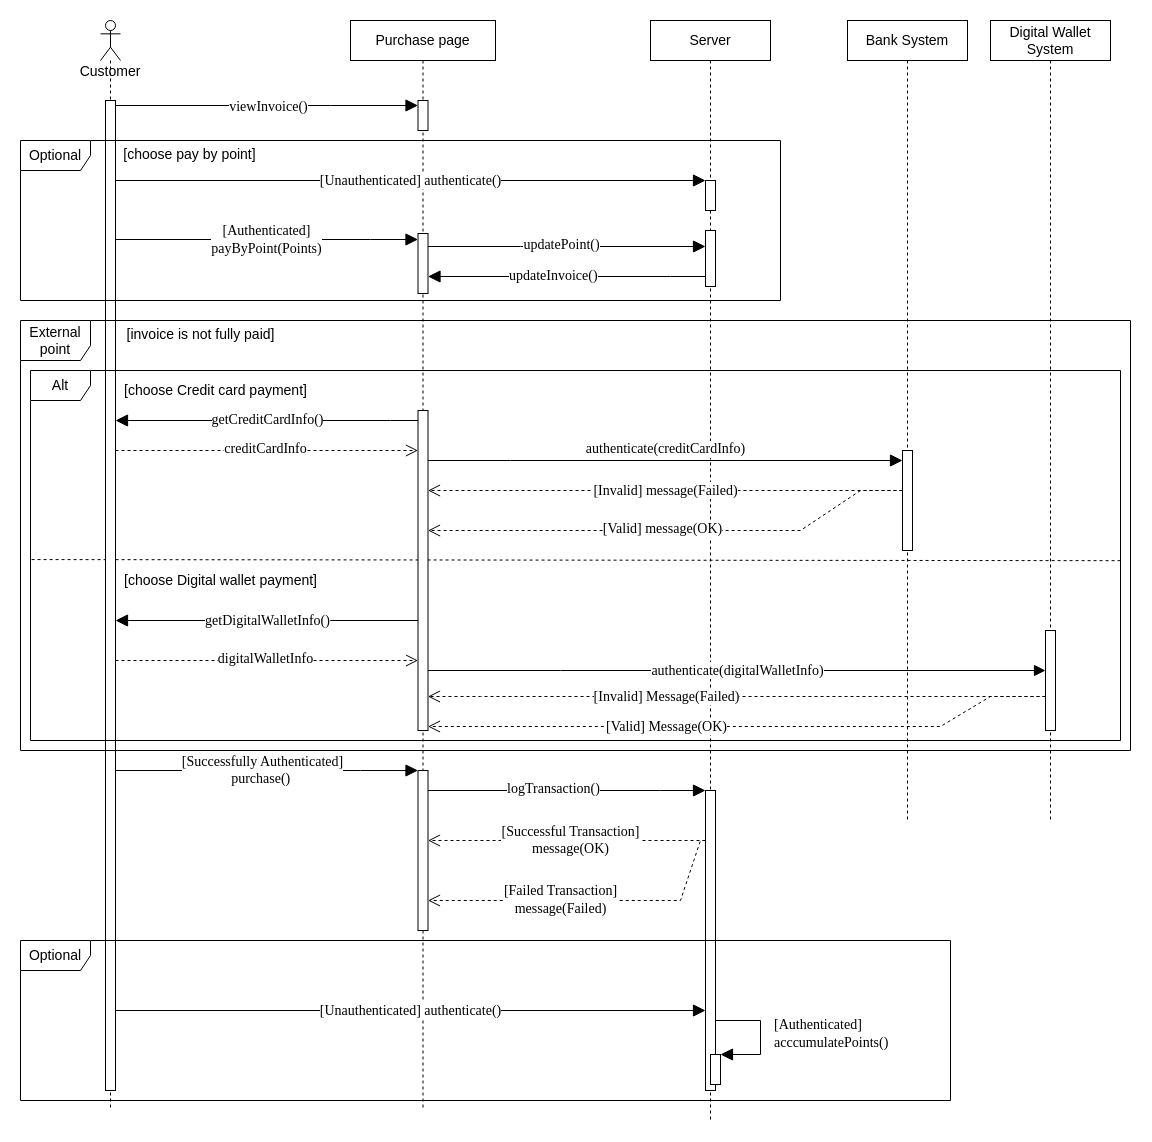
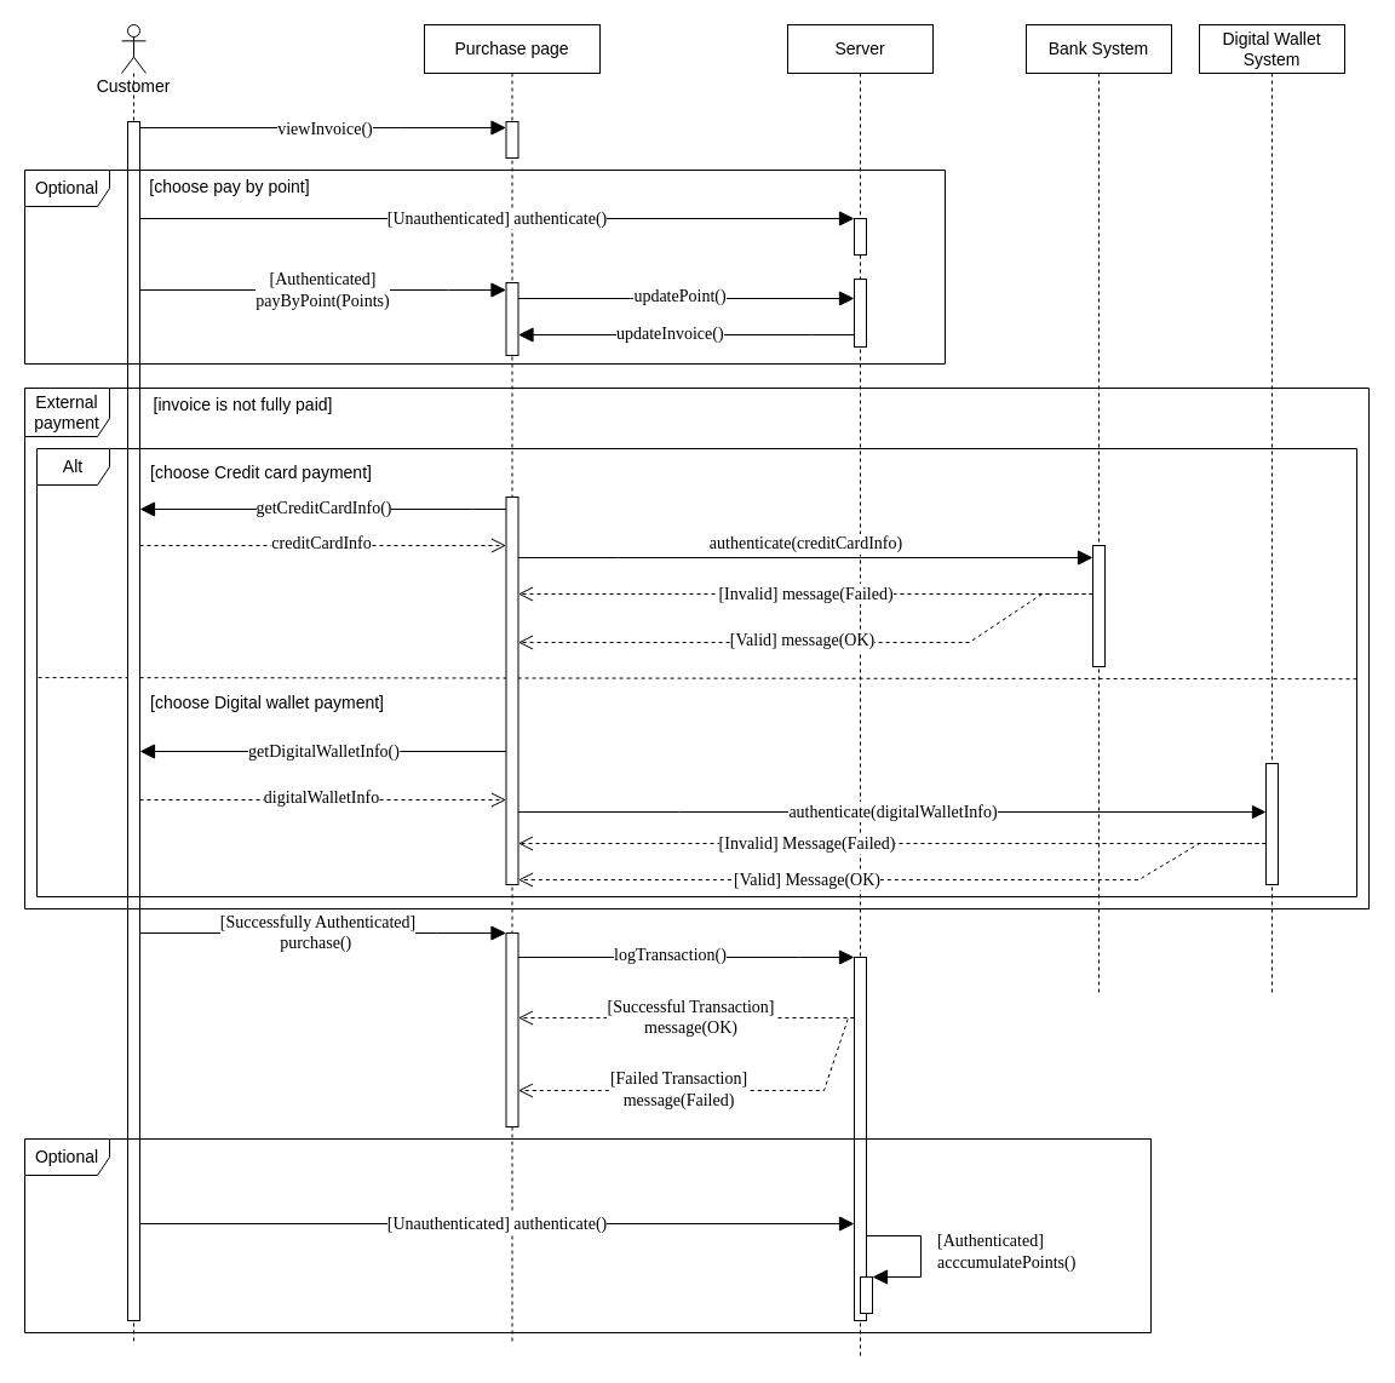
  <mxCell id="0" />
  <mxCell id="1" parent="0" />
  <mxCell id="2" value="Server" style="shape=umlLifeline;perimeter=lifelinePerimeter;whiteSpace=wrap;html=1;container=1;collapsible=0;recursiveResize=0;outlineConnect=0;fontSize=14;" parent="1" vertex="1"><mxGeometry x="650" width="120" height="1100" as="geometry" y="20" /></mxCell>
  <mxCell id="3" value="" style="html=1;points=[];perimeter=orthogonalPerimeter;fontSize=14;" parent="2" vertex="1"><mxGeometry x="55" y="160" width="10" height="30" as="geometry" /></mxCell>
  <mxCell id="4" value="" style="html=1;points=[];perimeter=orthogonalPerimeter;fontSize=14;" parent="2" vertex="1"><mxGeometry x="55" y="770" width="10" height="300" as="geometry" /></mxCell>
  <mxCell id="5" value="" style="html=1;points=[];perimeter=orthogonalPerimeter;fontSize=14;" parent="2" vertex="1"><mxGeometry x="60" y="1034" width="10" height="30" as="geometry" /></mxCell>
  <mxCell id="6" value="&lt;span style=&quot;text-align: center; font-size: 14px;&quot;&gt;&lt;font face=&quot;Lucida Console&quot; style=&quot;font-size: 14px;&quot;&gt;[Authenticated]&lt;br style=&quot;font-size: 14px;&quot;&gt;acccumulatePoints()&lt;/font&gt;&lt;/span&gt;" style="edgeStyle=orthogonalEdgeStyle;html=1;align=left;spacingLeft=2;endArrow=block;rounded=0;fontSize=14;endSize=10;" parent="2" source="4" target="5" edge="1"><mxGeometry x="-0.043" y="10" relative="1" as="geometry"><mxPoint x="65" y="1010" as="sourcePoint" /><Array as="points"><mxPoint x="110" y="1000" /><mxPoint x="110" y="1034" /></Array><mxPoint y="1" as="offset" /></mxGeometry></mxCell>
  <mxCell id="7" value="" style="html=1;points=[];perimeter=orthogonalPerimeter;fontSize=14;" parent="2" vertex="1"><mxGeometry x="55" y="210" width="10" height="56" as="geometry" /></mxCell>
  <mxCell id="8" value="&lt;span style=&quot;font-family: &amp;quot;lucida console&amp;quot;; font-size: 14px;&quot;&gt;[Invalid] Message(Failed)&lt;/span&gt;" style="edgeStyle=none;rounded=0;orthogonalLoop=1;jettySize=auto;html=1;startArrow=none;startFill=0;endArrow=open;endFill=0;dashed=1;fontSize=14;endSize=10;" parent="1" edge="1"><mxGeometry x="0.227" relative="1" as="geometry"><mxPoint x="1045" y="696" as="sourcePoint" /><mxPoint x="427.5" y="696" as="targetPoint" /><Array as="points"><mxPoint x="480" y="696" /></Array><mxPoint as="offset" /></mxGeometry></mxCell>
  <mxCell id="9" value="&lt;span style=&quot;font-family: &amp;quot;lucida console&amp;quot;; font-size: 14px;&quot;&gt;[Valid] Message(OK)&lt;/span&gt;" style="edgeStyle=none;rounded=0;orthogonalLoop=1;jettySize=auto;html=1;startArrow=none;startFill=0;endArrow=open;endFill=0;dashed=1;fontSize=14;endSize=10;" parent="1" edge="1"><mxGeometry x="0.237" relative="1" as="geometry"><mxPoint x="1045" y="696" as="sourcePoint" /><mxPoint x="427.5" y="726" as="targetPoint" /><Array as="points"><mxPoint x="990" y="696" /><mxPoint x="940" y="726" /></Array><mxPoint as="offset" /></mxGeometry></mxCell>
  <mxCell id="10" value="&lt;span style=&quot;background-color: rgb(255, 255, 255); font-size: 14px;&quot;&gt;[choose Digital wallet payment]&lt;/span&gt;" style="text;html=1;align=center;verticalAlign=middle;resizable=0;points=[];autosize=1;strokeColor=none;fontSize=14;" parent="1" vertex="1"><mxGeometry x="115" y="570" width="210" height="20" as="geometry" /></mxCell>
  <mxCell id="11" value="" style="endArrow=none;dashed=1;html=1;strokeWidth=1;fontSize=14;endSize=10;rounded=0;entryX=1;entryY=0.514;entryDx=0;entryDy=0;entryPerimeter=0;exitX=0.001;exitY=0.511;exitDx=0;exitDy=0;exitPerimeter=0;" parent="1" source="44" target="44" edge="1"><mxGeometry width="50" height="50" relative="1" as="geometry"><mxPoint x="17" y="570" as="sourcePoint" /><mxPoint x="1330" y="550" as="targetPoint" /><Array as="points" /></mxGeometry></mxCell>
  <mxCell id="12" value="creditCardInfo" style="html=1;verticalAlign=bottom;endArrow=open;dashed=1;endSize=10;fontSize=14;fontFamily=Lucida Console;" parent="1" target="18" edge="1"><mxGeometry x="-0.009" y="-10" relative="1" as="geometry"><mxPoint x="115" y="450" as="sourcePoint" /><mxPoint x="407.5" y="450" as="targetPoint" /><Array as="points"><mxPoint x="340" y="450" /></Array><mxPoint as="offset" /></mxGeometry></mxCell>
  <mxCell id="13" value="&lt;span style=&quot;font-family: &amp;quot;lucida console&amp;quot; ; font-size: 14px&quot;&gt;digitalWalletInfo&lt;/span&gt;" style="html=1;verticalAlign=bottom;endArrow=open;dashed=1;endSize=10;strokeWidth=1;fontSize=14;" parent="1" target="18" edge="1"><mxGeometry x="-0.009" y="-10" relative="1" as="geometry"><mxPoint x="115" y="660" as="sourcePoint" /><mxPoint x="400" y="640" as="targetPoint" /><Array as="points"><mxPoint x="350" y="660" /></Array><mxPoint as="offset" /></mxGeometry></mxCell>
  <mxCell id="14" value="authenticate(creditCardInfo)" style="html=1;verticalAlign=bottom;endArrow=block;rounded=0;fontSize=14;fontFamily=Lucida Console;endSize=10;" parent="1" source="18" target="27" edge="1"><mxGeometry width="80" relative="1" as="geometry"><mxPoint x="420" y="464" as="sourcePoint" /><mxPoint x="770" y="490" as="targetPoint" /><Array as="points"><mxPoint x="510" y="460" /></Array></mxGeometry></mxCell>
  <mxCell id="15" value="&lt;span style=&quot;font-family: &amp;quot;lucida console&amp;quot;; font-size: 14px;&quot;&gt;getDigitalWalletInfo()&lt;/span&gt;" style="rounded=0;orthogonalLoop=1;jettySize=auto;html=1;startArrow=none;startFill=0;endArrow=block;endFill=1;fontSize=14;endSize=10;" parent="1" source="18" edge="1"><mxGeometry relative="1" as="geometry"><mxPoint x="115" y="620" as="targetPoint" /><mxPoint x="420" y="610" as="sourcePoint" /><Array as="points"><mxPoint x="330" y="620" /></Array></mxGeometry></mxCell>
  <mxCell id="16" value="Purchase page" style="shape=umlLifeline;perimeter=lifelinePerimeter;whiteSpace=wrap;html=1;container=1;collapsible=0;recursiveResize=0;outlineConnect=0;fontSize=14;" parent="1" vertex="1"><mxGeometry x="350" width="145" height="1090" as="geometry" y="20" /></mxCell>
  <mxCell id="17" value="" style="html=1;points=[];perimeter=orthogonalPerimeter;fontSize=14;" parent="16" vertex="1"><mxGeometry x="67.5" y="80" width="10" height="30" as="geometry" /></mxCell>
  <mxCell id="18" value="" style="html=1;points=[];perimeter=orthogonalPerimeter;fontSize=14;" parent="16" vertex="1"><mxGeometry x="67.5" y="390" width="10" height="320" as="geometry" /></mxCell>
  <mxCell id="19" value="" style="html=1;points=[];perimeter=orthogonalPerimeter;fontSize=14;" parent="16" vertex="1"><mxGeometry x="67.5" y="213" width="10" height="60" as="geometry" /></mxCell>
  <mxCell id="20" value="" style="html=1;points=[];perimeter=orthogonalPerimeter;fontSize=14;" parent="16" vertex="1"><mxGeometry x="67.5" y="750" width="10" height="160" as="geometry" /></mxCell>
  <mxCell id="21" value="[&lt;span style=&quot;background-color: rgb(255, 255, 255); font-size: 14px;&quot;&gt;choose Credit card payment]&lt;/span&gt;" style="text;html=1;align=center;verticalAlign=middle;resizable=0;points=[];autosize=1;strokeColor=none;fontSize=14;" parent="1" vertex="1"><mxGeometry x="115" y="380" width="200" height="20" as="geometry" /></mxCell>
  <mxCell id="22" value="&lt;font face=&quot;Lucida Console&quot; style=&quot;font-size: 14px;&quot;&gt;viewInvoice()&lt;/font&gt;" style="rounded=0;orthogonalLoop=1;jettySize=auto;html=1;endArrow=block;endFill=1;startArrow=none;startFill=0;fontSize=14;endSize=10;" parent="1" source="34" target="17" edge="1"><mxGeometry x="0.009" y="-1" relative="1" as="geometry"><mxPoint x="380" y="110" as="targetPoint" /><mxPoint x="140" y="105" as="sourcePoint" /><mxPoint as="offset" /><Array as="points"><mxPoint x="330" y="105" /></Array></mxGeometry></mxCell>
  <mxCell id="23" value="[Successfully Authenticated]&lt;br style=&quot;font-size: 14px;&quot;&gt;purchase()&amp;nbsp;" style="edgeStyle=none;rounded=0;orthogonalLoop=1;jettySize=auto;html=1;startArrow=none;startFill=0;endArrow=block;endFill=1;fontSize=14;endSize=10;fontFamily=Lucida Console;" parent="1" target="20" edge="1"><mxGeometry x="-0.027" relative="1" as="geometry"><mxPoint x="115" y="770" as="sourcePoint" /><mxPoint x="440" y="720" as="targetPoint" /><Array as="points"><mxPoint x="360" y="770" /></Array><mxPoint as="offset" /></mxGeometry></mxCell>
  <mxCell id="24" value="&lt;span style=&quot;font-family: &amp;quot;lucida console&amp;quot;; font-size: 14px;&quot;&gt;[Authenticated]&lt;/span&gt;&lt;br style=&quot;font-family: &amp;quot;lucida console&amp;quot;; font-size: 14px;&quot;&gt;&lt;span style=&quot;font-family: &amp;quot;lucida console&amp;quot;; font-size: 14px;&quot;&gt;payByPoint(Points)&lt;/span&gt;" style="edgeStyle=none;rounded=0;orthogonalLoop=1;jettySize=auto;html=1;fontSize=14;endArrow=block;endFill=1;endSize=10;" parent="1" target="19" edge="1"><mxGeometry relative="1" as="geometry"><Array as="points"><mxPoint x="370" y="239" /></Array><mxPoint x="423" y="239" as="targetPoint" /><mxPoint x="115" y="239" as="sourcePoint" /></mxGeometry></mxCell>
  <mxCell id="25" value="Customer" style="shape=umlLifeline;participant=umlActor;perimeter=lifelinePerimeter;whiteSpace=wrap;html=1;container=1;collapsible=0;recursiveResize=0;verticalAlign=top;spacingTop=36;outlineConnect=0;fontSize=14;" parent="1" vertex="1"><mxGeometry x="100" width="20" height="1090" as="geometry" y="20" /></mxCell>
  <mxCell id="26" value="Bank System" style="shape=umlLifeline;perimeter=lifelinePerimeter;whiteSpace=wrap;html=1;container=1;collapsible=0;recursiveResize=0;outlineConnect=0;fontSize=14;" parent="1" vertex="1"><mxGeometry x="847" width="120" height="800" as="geometry" y="20" /></mxCell>
  <mxCell id="27" value="" style="html=1;points=[];perimeter=orthogonalPerimeter;fontSize=14;" parent="26" vertex="1"><mxGeometry x="55" y="430" width="10" height="100" as="geometry" /></mxCell>
  <mxCell id="28" value="Digital Wallet System" style="shape=umlLifeline;perimeter=lifelinePerimeter;whiteSpace=wrap;html=1;container=1;collapsible=0;recursiveResize=0;outlineConnect=0;fontSize=14;" parent="1" vertex="1"><mxGeometry x="990" width="120" height="800" as="geometry" y="20" /></mxCell>
  <mxCell id="29" value="" style="html=1;points=[];perimeter=orthogonalPerimeter;fontSize=14;" parent="28" vertex="1"><mxGeometry x="55" y="610" width="10" height="100" as="geometry" /></mxCell>
  <mxCell id="30" value="[choose pay by point]" style="text;html=1;align=center;verticalAlign=middle;resizable=0;points=[];autosize=1;strokeColor=none;fillColor=none;fontSize=14;" parent="1" vertex="1"><mxGeometry x="114" y="144" width="150" height="20" as="geometry" /></mxCell>
  <mxCell id="31" value="&lt;span style=&quot;font-family: &amp;quot;lucida console&amp;quot;; font-size: 14px;&quot;&gt;[Invalid]&amp;nbsp;&lt;/span&gt;&lt;span style=&quot;font-family: &amp;quot;lucida console&amp;quot;; font-size: 14px;&quot;&gt;message(Failed)&lt;/span&gt;" style="rounded=0;orthogonalLoop=1;jettySize=auto;html=1;dashed=1;endArrow=open;endFill=0;fontSize=14;endSize=10;" parent="1" source="27" target="18" edge="1"><mxGeometry relative="1" as="geometry"><mxPoint x="750" y="470" as="sourcePoint" /><mxPoint x="480" y="470" as="targetPoint" /><Array as="points"><mxPoint x="660" y="490" /></Array></mxGeometry></mxCell>
  <mxCell id="32" value="&lt;span style=&quot;font-family: &amp;#34;lucida console&amp;#34;&quot;&gt;[Failed Transaction]&lt;/span&gt;&lt;br style=&quot;font-family: &amp;#34;lucida console&amp;#34;&quot;&gt;&lt;span style=&quot;font-family: &amp;#34;lucida console&amp;#34;&quot;&gt;message(Failed)&lt;/span&gt;&lt;font face=&quot;Lucida Console&quot; style=&quot;font-size: 14px&quot;&gt;&lt;br&gt;&lt;/font&gt;" style="html=1;verticalAlign=bottom;endArrow=open;dashed=1;endSize=10;rounded=0;fontSize=14;" parent="1" source="4" target="20" edge="1"><mxGeometry x="0.174" y="20" relative="1" as="geometry"><mxPoint x="1260" y="870" as="sourcePoint" /><mxPoint x="490" y="830" as="targetPoint" /><Array as="points"><mxPoint x="700" y="840" /><mxPoint x="680" y="900" /></Array><mxPoint as="offset" /></mxGeometry></mxCell>
  <mxCell id="33" value="&lt;font face=&quot;Lucida Console&quot; style=&quot;font-size: 14px;&quot;&gt;logTransaction()&lt;/font&gt;" style="html=1;verticalAlign=bottom;endArrow=block;rounded=0;fontSize=14;endSize=10;" parent="1" source="20" target="4" edge="1"><mxGeometry x="-0.097" y="-10" width="80" relative="1" as="geometry"><mxPoint x="490" y="790" as="sourcePoint" /><mxPoint x="1270" y="700" as="targetPoint" /><Array as="points"><mxPoint x="660" y="790" /></Array><mxPoint as="offset" /></mxGeometry></mxCell>
  <mxCell id="34" value="" style="html=1;points=[];perimeter=orthogonalPerimeter;fontSize=14;" parent="1" vertex="1"><mxGeometry x="105" y="100" width="10" height="990" as="geometry" /></mxCell>
  <mxCell id="35" value="&lt;span style=&quot;font-family: &amp;quot;lucida console&amp;quot;; font-size: 14px;&quot;&gt;[Valid] message(OK)&lt;/span&gt;" style="html=1;verticalAlign=bottom;endArrow=open;dashed=1;endSize=10;fontSize=14;rounded=0;" parent="1" source="27" target="18" edge="1"><mxGeometry x="0.035" y="10" relative="1" as="geometry"><mxPoint x="763" y="530" as="sourcePoint" /><mxPoint x="490" y="520" as="targetPoint" /><Array as="points"><mxPoint x="860" y="490" /><mxPoint x="800" y="530" /></Array><mxPoint as="offset" /></mxGeometry></mxCell>
  <mxCell id="36" value="&lt;span style=&quot;color: rgb(0 , 0 , 0) ; font-family: &amp;quot;lucida console&amp;quot; ; font-size: 14px ; font-style: normal ; font-weight: 400 ; letter-spacing: normal ; text-align: center ; text-indent: 0px ; text-transform: none ; word-spacing: 0px ; display: inline ; float: none&quot;&gt;authenticate(digitalWalletInfo)&lt;/span&gt;" style="edgeStyle=none;rounded=0;orthogonalLoop=1;jettySize=auto;html=1;startArrow=none;startFill=0;endArrow=block;endFill=1;fontSize=14;endSize=9;spacing=2;" parent="1" source="18" target="29" edge="1"><mxGeometry relative="1" as="geometry"><mxPoint x="490" y="630" as="sourcePoint" /><mxPoint x="970" y="590" as="targetPoint" /><Array as="points"><mxPoint x="560" y="670" /></Array></mxGeometry></mxCell>
  <mxCell id="37" value="[Successful Transaction]&lt;br&gt;message(OK)" style="html=1;verticalAlign=bottom;endArrow=open;dashed=1;endSize=10;fontFamily=Lucida Console;strokeWidth=1;fontSize=14;" parent="1" source="4" target="20" edge="1"><mxGeometry x="-0.027" y="20" relative="1" as="geometry"><mxPoint x="1220" y="820" as="sourcePoint" /><mxPoint x="570" y="820" as="targetPoint" /><Array as="points"><mxPoint x="580" y="840" /></Array><mxPoint as="offset" /></mxGeometry></mxCell>
  <mxCell id="38" value="&lt;span style=&quot;font-family: &amp;quot;lucida console&amp;quot;; font-size: 14px;&quot;&gt;[Unauthenticated]&amp;nbsp;&lt;/span&gt;&lt;span style=&quot;font-family: &amp;quot;lucida console&amp;quot;; font-size: 14px;&quot;&gt;authenticate()&lt;/span&gt;" style="edgeStyle=none;rounded=0;orthogonalLoop=1;jettySize=auto;html=1;fontSize=14;endArrow=block;endFill=1;endSize=10;" parent="1" source="34" target="3" edge="1"><mxGeometry relative="1" as="geometry"><Array as="points"><mxPoint x="386" y="180" /></Array><mxPoint x="1260" y="220" as="targetPoint" /><mxPoint x="140" y="190" as="sourcePoint" /></mxGeometry></mxCell>
  <mxCell id="39" value="&lt;span style=&quot;font-family: &amp;quot;lucida console&amp;quot;; font-size: 14px;&quot;&gt;[Unauthenticated]&amp;nbsp;&lt;/span&gt;&lt;span style=&quot;font-family: &amp;quot;lucida console&amp;quot;; font-size: 14px;&quot;&gt;authenticate()&lt;/span&gt;" style="edgeStyle=none;rounded=0;orthogonalLoop=1;jettySize=auto;html=1;fontSize=14;endArrow=block;endFill=1;endSize=10;" parent="1" target="4" edge="1"><mxGeometry relative="1" as="geometry"><Array as="points"><mxPoint x="396" y="1010" /></Array><mxPoint x="725" y="1010" as="targetPoint" /><mxPoint x="115" y="1010" as="sourcePoint" /></mxGeometry></mxCell>
  <mxCell id="40" value="[invoice is not fully paid&lt;span style=&quot;background-color: rgb(255, 255, 255); font-size: 14px;&quot;&gt;]&lt;/span&gt;" style="text;html=1;align=center;verticalAlign=middle;resizable=0;points=[];autosize=1;strokeColor=none;fontSize=14;" parent="1" vertex="1"><mxGeometry x="120" y="324" width="160" height="20" as="geometry" /></mxCell>
  <mxCell id="41" value="&lt;span style=&quot;font-size: 14px;&quot;&gt;getCreditCardInfo()&lt;/span&gt;" style="rounded=0;orthogonalLoop=1;jettySize=auto;html=1;startArrow=none;startFill=0;endArrow=block;endFill=1;fontSize=14;endSize=10;fontFamily=Lucida Console;" parent="1" source="18" edge="1"><mxGeometry relative="1" as="geometry"><mxPoint x="115" y="420" as="targetPoint" /><Array as="points"><mxPoint x="390" y="420" /></Array><mxPoint x="450" y="370" as="sourcePoint" /></mxGeometry></mxCell>
  <mxCell id="42" value="updateInvoice()" style="html=1;align=left;spacingLeft=2;endArrow=block;rounded=0;fontFamily=Lucida Console;fontSize=14;endFill=1;strokeWidth=1;endSize=10;" parent="1" source="7" edge="1"><mxGeometry x="0.445" relative="1" as="geometry"><mxPoint x="734" y="287" as="sourcePoint" /><Array as="points"><mxPoint x="670" y="276" /></Array><mxPoint x="427.5" y="276" as="targetPoint" /><mxPoint as="offset" /></mxGeometry></mxCell>
  <mxCell id="43" value="updatePoint()" style="html=1;verticalAlign=bottom;endArrow=block;endSize=10;fontFamily=Lucida Console;fontSize=14;" parent="1" target="7" edge="1"><mxGeometry x="-0.042" y="-10" width="80" relative="1" as="geometry"><mxPoint x="427.5" y="246" as="sourcePoint" /><mxPoint x="500" y="236" as="targetPoint" /><Array as="points"><mxPoint x="530" y="246" /></Array><mxPoint as="offset" /></mxGeometry></mxCell>
  <mxCell id="44" value="Alt" style="shape=umlFrame;whiteSpace=wrap;html=1;fontSize=14;" parent="1" vertex="1"><mxGeometry x="30" y="370" width="1090" height="370" as="geometry" /></mxCell>
- <mxCell id="45" value="External point" style="shape=umlFrame;whiteSpace=wrap;html=1;width=70;height=40;fontSize=14;" parent="1" vertex="1"><mxGeometry y="320" width="1110" height="430" as="geometry" x="20" /></mxCell>
+ <mxCell id="45" value="External payment" style="shape=umlFrame;whiteSpace=wrap;html=1;width=70;height=40;fontSize=14;" parent="1" vertex="1"><mxGeometry y="320" width="1110" height="430" as="geometry" x="20" /></mxCell>
  <mxCell id="46" value="Optional" style="shape=umlFrame;whiteSpace=wrap;html=1;fontSize=14;width=70;height=30;" parent="1" vertex="1"><mxGeometry y="140" width="760" height="160" as="geometry" x="20" /></mxCell>
  <mxCell id="47" value="Optional" style="shape=umlFrame;whiteSpace=wrap;html=1;fontSize=14;width=70;height=30;" parent="1" vertex="1"><mxGeometry y="940" width="930" height="160" as="geometry" x="20" /></mxCell>
